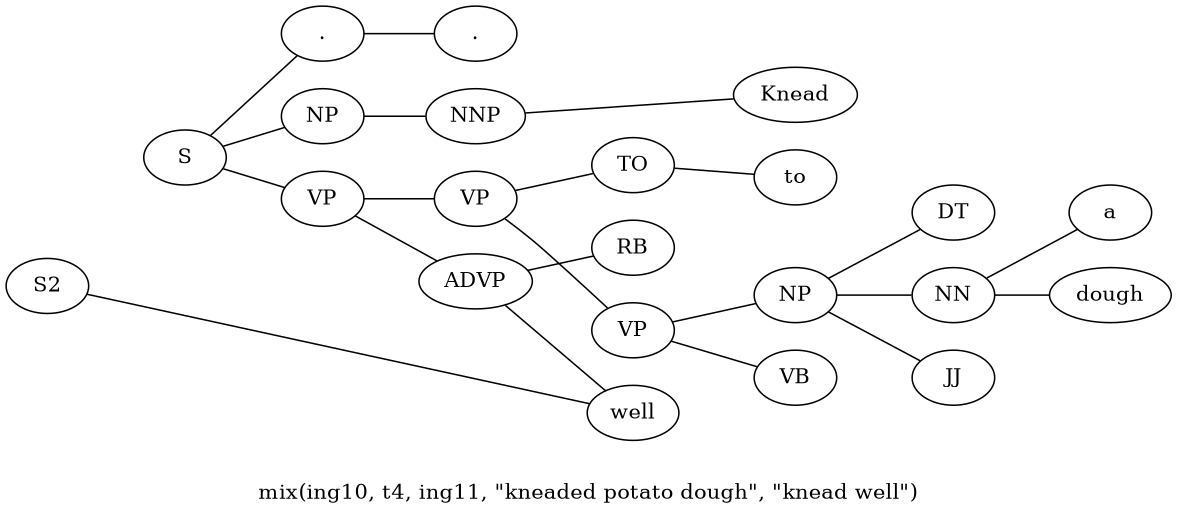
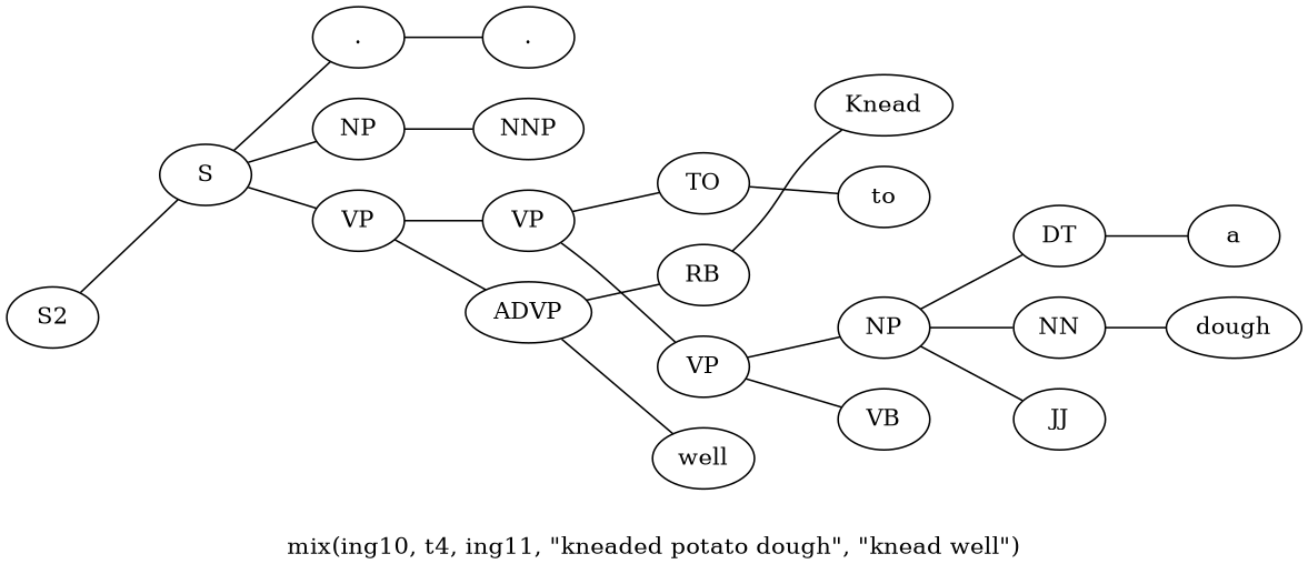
  graph {
    fontname="DejaVu Serif"
    label="mix(ing10, t4, ing11, \"kneaded potato dough\", \"knead well\")"
    rankdir=LR
    node [fontname="DejaVu Serif"]
    edge [fontname="DejaVu Serif"]
    n1 [label=S2]
    n2 [label=S]
    n3 [label=NP]
    n4 [label=VP]
    n5 [label="."]
    n6 [label=NNP]
    n7 [label=ADVP]
    n8 [label=VP]
    n9 [label="."]
    n10 [label=Knead]
    n11 [label=RB]
    n12 [label=well]
    n13 [label=TO]
    n14 [label=VP]
    n15 [label=to]
    n16 [label=VB]
    n17 [label=NP]
    n18 [label=DT]
    n19 [label=JJ]
    n20 [label=NN]
    n21 [label=a]
    n22 [label=dough]
-   n1 -- n12
+   n1 -- n2
    n2 -- n3
    n2 -- n4
    n2 -- n5
    n3 -- n6
    n4 -- n7
    n4 -- n8
    n5 -- n9
-   n6 -- n10
+   n11 -- n10
    n7 -- n11
    n7 -- n12
    n8 -- n13
    n8 -- n14
    n13 -- n15
    n14 -- n16
    n14 -- n17
    n17 -- n18
    n17 -- n19
    n17 -- n20
-   n20 -- n21
+   n18 -- n21
    n20 -- n22
  }
